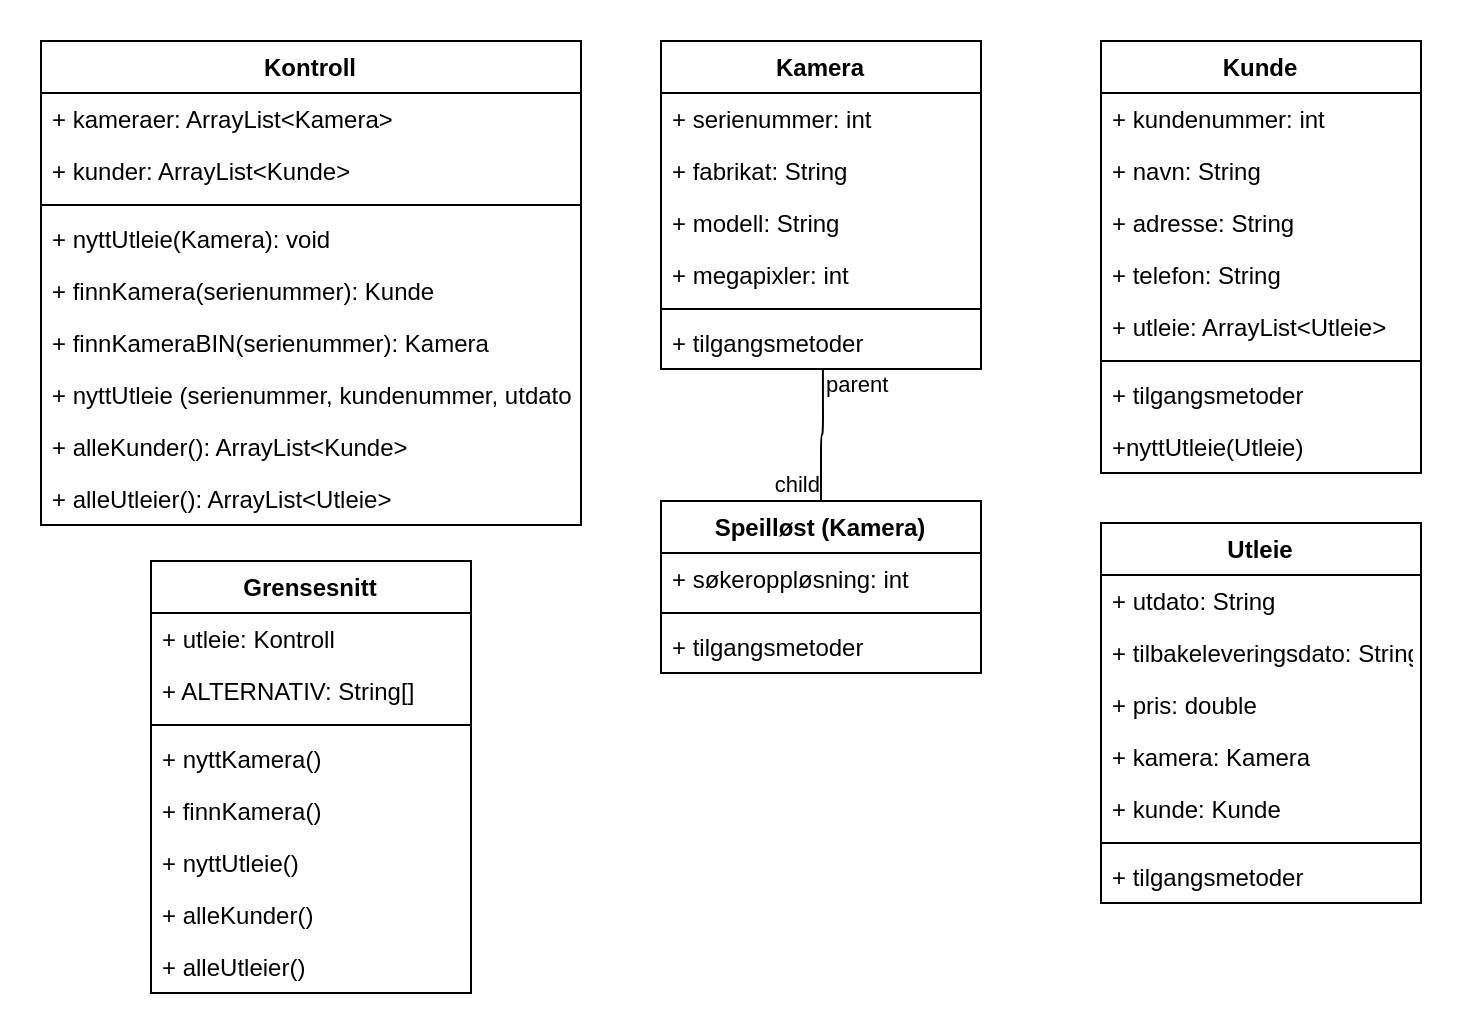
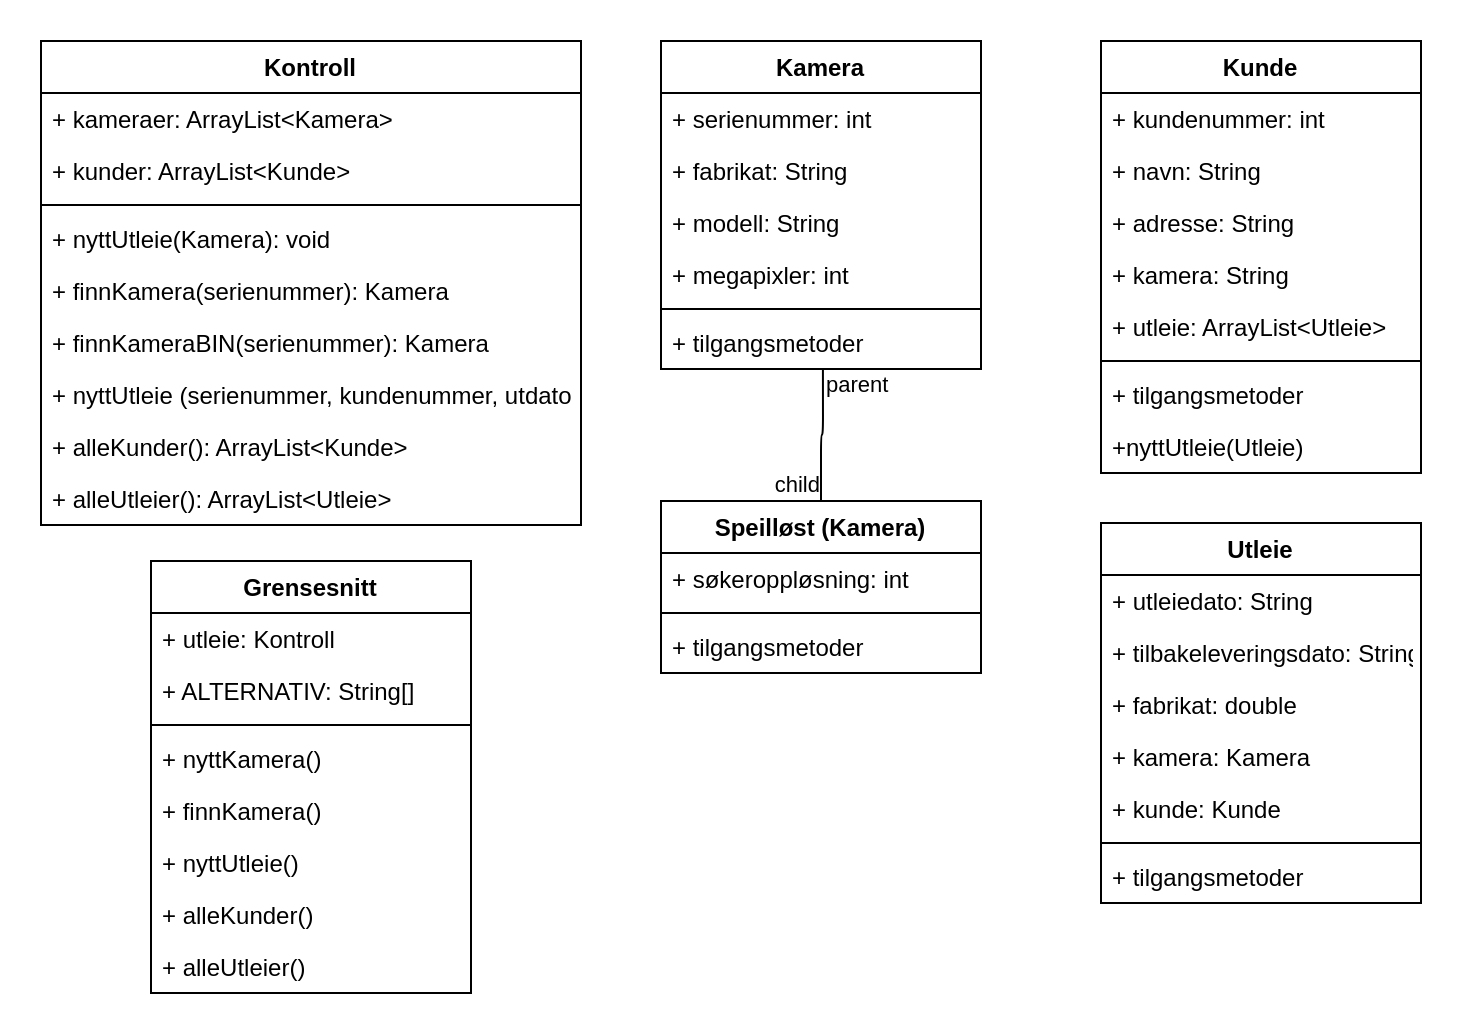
  <mxCell id="0" />
  <mxCell id="1" parent="0" />
  <mxCell id="2" value="Kamera" style="swimlane;fontStyle=1;align=center;verticalAlign=top;childLayout=stackLayout;horizontal=1;startSize=26;horizontalStack=0;resizeParent=1;resizeParentMax=0;resizeLast=0;collapsible=1;marginBottom=0;" vertex="1" parent="1"><mxGeometry x="330" y="20" width="160" height="164" as="geometry" /></mxCell>
  <mxCell id="3" value="+ serienummer: int" style="text;strokeColor=none;fillColor=none;align=left;verticalAlign=top;spacingLeft=4;spacingRight=4;overflow=hidden;rotatable=0;points=[[0,0.5],[1,0.5]];portConstraint=eastwest;" vertex="1" parent="2"><mxGeometry y="26" width="160" height="26" as="geometry" /></mxCell>
  <mxCell id="4" value="+ fabrikat: String" style="text;strokeColor=none;fillColor=none;align=left;verticalAlign=top;spacingLeft=4;spacingRight=4;overflow=hidden;rotatable=0;points=[[0,0.5],[1,0.5]];portConstraint=eastwest;" vertex="1" parent="2"><mxGeometry y="52" width="160" height="26" as="geometry" /></mxCell>
  <mxCell id="5" value="+ modell: String" style="text;strokeColor=none;fillColor=none;align=left;verticalAlign=top;spacingLeft=4;spacingRight=4;overflow=hidden;rotatable=0;points=[[0,0.5],[1,0.5]];portConstraint=eastwest;" vertex="1" parent="2"><mxGeometry y="78" width="160" height="26" as="geometry" /></mxCell>
  <mxCell id="6" value="+ megapixler: int" style="text;strokeColor=none;fillColor=none;align=left;verticalAlign=top;spacingLeft=4;spacingRight=4;overflow=hidden;rotatable=0;points=[[0,0.5],[1,0.5]];portConstraint=eastwest;" vertex="1" parent="2"><mxGeometry y="104" width="160" height="26" as="geometry" /></mxCell>
  <mxCell id="7" value="" style="line;strokeWidth=1;fillColor=none;align=left;verticalAlign=middle;spacingTop=-1;spacingLeft=3;spacingRight=3;rotatable=0;labelPosition=right;points=[];portConstraint=eastwest;" vertex="1" parent="2"><mxGeometry y="130" width="160" height="8" as="geometry" /></mxCell>
  <mxCell id="8" value="+ tilgangsmetoder" style="text;strokeColor=none;fillColor=none;align=left;verticalAlign=top;spacingLeft=4;spacingRight=4;overflow=hidden;rotatable=0;points=[[0,0.5],[1,0.5]];portConstraint=eastwest;" vertex="1" parent="2"><mxGeometry y="138" width="160" height="26" as="geometry" /></mxCell>
  <mxCell id="9" value="Speilløst (Kamera)" style="swimlane;fontStyle=1;align=center;verticalAlign=top;childLayout=stackLayout;horizontal=1;startSize=26;horizontalStack=0;resizeParent=1;resizeParentMax=0;resizeLast=0;collapsible=1;marginBottom=0;" vertex="1" parent="1"><mxGeometry x="330" y="250" width="160" height="86" as="geometry" /></mxCell>
  <mxCell id="10" value="+ søkeroppløsning: int" style="text;strokeColor=none;fillColor=none;align=left;verticalAlign=top;spacingLeft=4;spacingRight=4;overflow=hidden;rotatable=0;points=[[0,0.5],[1,0.5]];portConstraint=eastwest;" vertex="1" parent="9"><mxGeometry y="26" width="160" height="26" as="geometry" /></mxCell>
  <mxCell id="11" value="" style="line;strokeWidth=1;fillColor=none;align=left;verticalAlign=middle;spacingTop=-1;spacingLeft=3;spacingRight=3;rotatable=0;labelPosition=right;points=[];portConstraint=eastwest;" vertex="1" parent="9"><mxGeometry y="52" width="160" height="8" as="geometry" /></mxCell>
  <mxCell id="12" value="+ tilgangsmetoder" style="text;strokeColor=none;fillColor=none;align=left;verticalAlign=top;spacingLeft=4;spacingRight=4;overflow=hidden;rotatable=0;points=[[0,0.5],[1,0.5]];portConstraint=eastwest;" vertex="1" parent="9"><mxGeometry y="60" width="160" height="26" as="geometry" /></mxCell>
  <mxCell id="13" value="" style="endArrow=none;html=1;edgeStyle=orthogonalEdgeStyle;exitX=0.506;exitY=1;exitDx=0;exitDy=0;exitPerimeter=0;entryX=0.5;entryY=0;entryDx=0;entryDy=0;" edge="1" parent="1" source="8" target="9"><mxGeometry relative="1" as="geometry"><mxPoint x="100" y="350" as="sourcePoint" /><mxPoint x="260" y="350" as="targetPoint" /></mxGeometry></mxCell>
  <mxCell id="14" value="parent" style="edgeLabel;resizable=0;html=1;align=left;verticalAlign=bottom;" connectable="0" vertex="1" parent="13"><mxGeometry x="-1" relative="1" as="geometry"><mxPoint y="16" as="offset" /></mxGeometry></mxCell>
  <mxCell id="15" value="child" style="edgeLabel;resizable=0;html=1;align=right;verticalAlign=bottom;" connectable="0" vertex="1" parent="13"><mxGeometry x="1" relative="1" as="geometry" /></mxCell>
  <mxCell id="16" value="Kunde" style="swimlane;fontStyle=1;align=center;verticalAlign=top;childLayout=stackLayout;horizontal=1;startSize=26;horizontalStack=0;resizeParent=1;resizeParentMax=0;resizeLast=0;collapsible=1;marginBottom=0;" vertex="1" parent="1"><mxGeometry x="550" y="20" width="160" height="216" as="geometry" /></mxCell>
  <mxCell id="17" value="+ kundenummer: int" style="text;strokeColor=none;fillColor=none;align=left;verticalAlign=top;spacingLeft=4;spacingRight=4;overflow=hidden;rotatable=0;points=[[0,0.5],[1,0.5]];portConstraint=eastwest;" vertex="1" parent="16"><mxGeometry y="26" width="160" height="26" as="geometry" /></mxCell>
  <mxCell id="18" value="+ navn: String" style="text;strokeColor=none;fillColor=none;align=left;verticalAlign=top;spacingLeft=4;spacingRight=4;overflow=hidden;rotatable=0;points=[[0,0.5],[1,0.5]];portConstraint=eastwest;" vertex="1" parent="16"><mxGeometry y="52" width="160" height="26" as="geometry" /></mxCell>
  <mxCell id="19" value="+ adresse: String" style="text;strokeColor=none;fillColor=none;align=left;verticalAlign=top;spacingLeft=4;spacingRight=4;overflow=hidden;rotatable=0;points=[[0,0.5],[1,0.5]];portConstraint=eastwest;" vertex="1" parent="16"><mxGeometry y="78" width="160" height="26" as="geometry" /></mxCell>
- <mxCell id="20" value="+ telefon: String" style="text;strokeColor=none;fillColor=none;align=left;verticalAlign=top;spacingLeft=4;spacingRight=4;overflow=hidden;rotatable=0;points=[[0,0.5],[1,0.5]];portConstraint=eastwest;" vertex="1" parent="16"><mxGeometry y="104" width="160" height="26" as="geometry" /></mxCell>
+ <mxCell id="20" value="+ kamera: String" style="text;strokeColor=none;fillColor=none;align=left;verticalAlign=top;spacingLeft=4;spacingRight=4;overflow=hidden;rotatable=0;points=[[0,0.5],[1,0.5]];portConstraint=eastwest;" vertex="1" parent="16"><mxGeometry y="104" width="160" height="26" as="geometry" /></mxCell>
  <mxCell id="21" value="+ utleie: ArrayList&lt;Utleie&gt;" style="text;strokeColor=none;fillColor=none;align=left;verticalAlign=top;spacingLeft=4;spacingRight=4;overflow=hidden;rotatable=0;points=[[0,0.5],[1,0.5]];portConstraint=eastwest;" vertex="1" parent="16"><mxGeometry y="130" width="160" height="26" as="geometry" /></mxCell>
  <mxCell id="22" value="" style="line;strokeWidth=1;fillColor=none;align=left;verticalAlign=middle;spacingTop=-1;spacingLeft=3;spacingRight=3;rotatable=0;labelPosition=right;points=[];portConstraint=eastwest;" vertex="1" parent="16"><mxGeometry y="156" width="160" height="8" as="geometry" /></mxCell>
  <mxCell id="23" value="+ tilgangsmetoder" style="text;strokeColor=none;fillColor=none;align=left;verticalAlign=top;spacingLeft=4;spacingRight=4;overflow=hidden;rotatable=0;points=[[0,0.5],[1,0.5]];portConstraint=eastwest;" vertex="1" parent="16"><mxGeometry y="164" width="160" height="26" as="geometry" /></mxCell>
  <mxCell id="24" value="+nyttUtleie(Utleie)" style="text;strokeColor=none;fillColor=none;align=left;verticalAlign=top;spacingLeft=4;spacingRight=4;overflow=hidden;rotatable=0;points=[[0,0.5],[1,0.5]];portConstraint=eastwest;" vertex="1" parent="16"><mxGeometry y="190" width="160" height="26" as="geometry" /></mxCell>
  <mxCell id="25" value="Utleie" style="swimlane;fontStyle=1;align=center;verticalAlign=top;childLayout=stackLayout;horizontal=1;startSize=26;horizontalStack=0;resizeParent=1;resizeParentMax=0;resizeLast=0;collapsible=1;marginBottom=0;" vertex="1" parent="1"><mxGeometry x="550" y="261" width="160" height="190" as="geometry" /></mxCell>
- <mxCell id="26" value="+ utdato: String" style="text;strokeColor=none;fillColor=none;align=left;verticalAlign=top;spacingLeft=4;spacingRight=4;overflow=hidden;rotatable=0;points=[[0,0.5],[1,0.5]];portConstraint=eastwest;" vertex="1" parent="25"><mxGeometry y="26" width="160" height="26" as="geometry" /></mxCell>
+ <mxCell id="26" value="+ utleiedato: String" style="text;strokeColor=none;fillColor=none;align=left;verticalAlign=top;spacingLeft=4;spacingRight=4;overflow=hidden;rotatable=0;points=[[0,0.5],[1,0.5]];portConstraint=eastwest;" vertex="1" parent="25"><mxGeometry y="26" width="160" height="26" as="geometry" /></mxCell>
  <mxCell id="27" value="+ tilbakeleveringsdato: String" style="text;strokeColor=none;fillColor=none;align=left;verticalAlign=top;spacingLeft=4;spacingRight=4;overflow=hidden;rotatable=0;points=[[0,0.5],[1,0.5]];portConstraint=eastwest;" vertex="1" parent="25"><mxGeometry y="52" width="160" height="26" as="geometry" /></mxCell>
- <mxCell id="28" value="+ pris: double" style="text;strokeColor=none;fillColor=none;align=left;verticalAlign=top;spacingLeft=4;spacingRight=4;overflow=hidden;rotatable=0;points=[[0,0.5],[1,0.5]];portConstraint=eastwest;" vertex="1" parent="25"><mxGeometry y="78" width="160" height="26" as="geometry" /></mxCell>
+ <mxCell id="28" value="+ fabrikat: double" style="text;strokeColor=none;fillColor=none;align=left;verticalAlign=top;spacingLeft=4;spacingRight=4;overflow=hidden;rotatable=0;points=[[0,0.5],[1,0.5]];portConstraint=eastwest;" vertex="1" parent="25"><mxGeometry y="78" width="160" height="26" as="geometry" /></mxCell>
  <mxCell id="29" value="+ kamera: Kamera" style="text;strokeColor=none;fillColor=none;align=left;verticalAlign=top;spacingLeft=4;spacingRight=4;overflow=hidden;rotatable=0;points=[[0,0.5],[1,0.5]];portConstraint=eastwest;" vertex="1" parent="25"><mxGeometry y="104" width="160" height="26" as="geometry" /></mxCell>
  <mxCell id="30" value="+ kunde: Kunde" style="text;strokeColor=none;fillColor=none;align=left;verticalAlign=top;spacingLeft=4;spacingRight=4;overflow=hidden;rotatable=0;points=[[0,0.5],[1,0.5]];portConstraint=eastwest;" vertex="1" parent="25"><mxGeometry y="130" width="160" height="26" as="geometry" /></mxCell>
  <mxCell id="31" value="" style="line;strokeWidth=1;fillColor=none;align=left;verticalAlign=middle;spacingTop=-1;spacingLeft=3;spacingRight=3;rotatable=0;labelPosition=right;points=[];portConstraint=eastwest;" vertex="1" parent="25"><mxGeometry y="156" width="160" height="8" as="geometry" /></mxCell>
  <mxCell id="32" value="+ tilgangsmetoder" style="text;strokeColor=none;fillColor=none;align=left;verticalAlign=top;spacingLeft=4;spacingRight=4;overflow=hidden;rotatable=0;points=[[0,0.5],[1,0.5]];portConstraint=eastwest;" vertex="1" parent="25"><mxGeometry y="164" width="160" height="26" as="geometry" /></mxCell>
  <mxCell id="33" value="Kontroll" style="swimlane;fontStyle=1;align=center;verticalAlign=top;childLayout=stackLayout;horizontal=1;startSize=26;horizontalStack=0;resizeParent=1;resizeParentMax=0;resizeLast=0;collapsible=1;marginBottom=0;" vertex="1" parent="1"><mxGeometry x="20" y="20" width="270" height="242" as="geometry" /></mxCell>
  <mxCell id="34" value="+ kameraer: ArrayList&lt;Kamera&gt;" style="text;strokeColor=none;fillColor=none;align=left;verticalAlign=top;spacingLeft=4;spacingRight=4;overflow=hidden;rotatable=0;points=[[0,0.5],[1,0.5]];portConstraint=eastwest;" vertex="1" parent="33"><mxGeometry y="26" width="270" height="26" as="geometry" /></mxCell>
  <mxCell id="35" value="+ kunder: ArrayList&lt;Kunde&gt;" style="text;strokeColor=none;fillColor=none;align=left;verticalAlign=top;spacingLeft=4;spacingRight=4;overflow=hidden;rotatable=0;points=[[0,0.5],[1,0.5]];portConstraint=eastwest;" vertex="1" parent="33"><mxGeometry y="52" width="270" height="26" as="geometry" /></mxCell>
  <mxCell id="36" value="" style="line;strokeWidth=1;fillColor=none;align=left;verticalAlign=middle;spacingTop=-1;spacingLeft=3;spacingRight=3;rotatable=0;labelPosition=right;points=[];portConstraint=eastwest;" vertex="1" parent="33"><mxGeometry y="78" width="270" height="8" as="geometry" /></mxCell>
  <mxCell id="37" value="+ nyttUtleie(Kamera): void" style="text;strokeColor=none;fillColor=none;align=left;verticalAlign=top;spacingLeft=4;spacingRight=4;overflow=hidden;rotatable=0;points=[[0,0.5],[1,0.5]];portConstraint=eastwest;" vertex="1" parent="33"><mxGeometry y="86" width="270" height="26" as="geometry" /></mxCell>
- <mxCell id="38" value="+ finnKamera(serienummer): Kunde" style="text;strokeColor=none;fillColor=none;align=left;verticalAlign=top;spacingLeft=4;spacingRight=4;overflow=hidden;rotatable=0;points=[[0,0.5],[1,0.5]];portConstraint=eastwest;" vertex="1" parent="33"><mxGeometry y="112" width="270" height="26" as="geometry" /></mxCell>
+ <mxCell id="38" value="+ finnKamera(serienummer): Kamera" style="text;strokeColor=none;fillColor=none;align=left;verticalAlign=top;spacingLeft=4;spacingRight=4;overflow=hidden;rotatable=0;points=[[0,0.5],[1,0.5]];portConstraint=eastwest;" vertex="1" parent="33"><mxGeometry y="112" width="270" height="26" as="geometry" /></mxCell>
  <mxCell id="39" value="+ finnKameraBIN(serienummer): Kamera" style="text;strokeColor=none;fillColor=none;align=left;verticalAlign=top;spacingLeft=4;spacingRight=4;overflow=hidden;rotatable=0;points=[[0,0.5],[1,0.5]];portConstraint=eastwest;" vertex="1" parent="33"><mxGeometry y="138" width="270" height="26" as="geometry" /></mxCell>
  <mxCell id="40" value="+ nyttUtleie (serienummer, kundenummer, utdato, inndato)" style="text;strokeColor=none;fillColor=none;align=left;verticalAlign=top;spacingLeft=4;spacingRight=4;overflow=hidden;rotatable=0;points=[[0,0.5],[1,0.5]];portConstraint=eastwest;" vertex="1" parent="33"><mxGeometry y="164" width="270" height="26" as="geometry" /></mxCell>
  <mxCell id="41" value="+ alleKunder(): ArrayList&lt;Kunde&gt;" style="text;strokeColor=none;fillColor=none;align=left;verticalAlign=top;spacingLeft=4;spacingRight=4;overflow=hidden;rotatable=0;points=[[0,0.5],[1,0.5]];portConstraint=eastwest;" vertex="1" parent="33"><mxGeometry y="190" width="270" height="26" as="geometry" /></mxCell>
  <mxCell id="42" value="+ alleUtleier(): ArrayList&lt;Utleie&gt;" style="text;strokeColor=none;fillColor=none;align=left;verticalAlign=top;spacingLeft=4;spacingRight=4;overflow=hidden;rotatable=0;points=[[0,0.5],[1,0.5]];portConstraint=eastwest;" vertex="1" parent="33"><mxGeometry y="216" width="270" height="26" as="geometry" /></mxCell>
  <mxCell id="43" value="Grensesnitt" style="swimlane;fontStyle=1;align=center;verticalAlign=top;childLayout=stackLayout;horizontal=1;startSize=26;horizontalStack=0;resizeParent=1;resizeParentMax=0;resizeLast=0;collapsible=1;marginBottom=0;" vertex="1" parent="1"><mxGeometry x="75" y="280" width="160" height="216" as="geometry" /></mxCell>
  <mxCell id="44" value="+ utleie: Kontroll" style="text;strokeColor=none;fillColor=none;align=left;verticalAlign=top;spacingLeft=4;spacingRight=4;overflow=hidden;rotatable=0;points=[[0,0.5],[1,0.5]];portConstraint=eastwest;" vertex="1" parent="43"><mxGeometry y="26" width="160" height="26" as="geometry" /></mxCell>
  <mxCell id="45" value="+ ALTERNATIV: String[]" style="text;strokeColor=none;fillColor=none;align=left;verticalAlign=top;spacingLeft=4;spacingRight=4;overflow=hidden;rotatable=0;points=[[0,0.5],[1,0.5]];portConstraint=eastwest;" vertex="1" parent="43"><mxGeometry y="52" width="160" height="26" as="geometry" /></mxCell>
  <mxCell id="46" value="" style="line;strokeWidth=1;fillColor=none;align=left;verticalAlign=middle;spacingTop=-1;spacingLeft=3;spacingRight=3;rotatable=0;labelPosition=right;points=[];portConstraint=eastwest;" vertex="1" parent="43"><mxGeometry y="78" width="160" height="8" as="geometry" /></mxCell>
  <mxCell id="47" value="+ nyttKamera()" style="text;strokeColor=none;fillColor=none;align=left;verticalAlign=top;spacingLeft=4;spacingRight=4;overflow=hidden;rotatable=0;points=[[0,0.5],[1,0.5]];portConstraint=eastwest;" vertex="1" parent="43"><mxGeometry y="86" width="160" height="26" as="geometry" /></mxCell>
  <mxCell id="48" value="+ finnKamera()" style="text;strokeColor=none;fillColor=none;align=left;verticalAlign=top;spacingLeft=4;spacingRight=4;overflow=hidden;rotatable=0;points=[[0,0.5],[1,0.5]];portConstraint=eastwest;" vertex="1" parent="43"><mxGeometry y="112" width="160" height="26" as="geometry" /></mxCell>
  <mxCell id="49" value="+ nyttUtleie()" style="text;strokeColor=none;fillColor=none;align=left;verticalAlign=top;spacingLeft=4;spacingRight=4;overflow=hidden;rotatable=0;points=[[0,0.5],[1,0.5]];portConstraint=eastwest;" vertex="1" parent="43"><mxGeometry y="138" width="160" height="26" as="geometry" /></mxCell>
  <mxCell id="50" value="+ alleKunder()" style="text;strokeColor=none;fillColor=none;align=left;verticalAlign=top;spacingLeft=4;spacingRight=4;overflow=hidden;rotatable=0;points=[[0,0.5],[1,0.5]];portConstraint=eastwest;" vertex="1" parent="43"><mxGeometry y="164" width="160" height="26" as="geometry" /></mxCell>
  <mxCell id="51" value="+ alleUtleier()" style="text;strokeColor=none;fillColor=none;align=left;verticalAlign=top;spacingLeft=4;spacingRight=4;overflow=hidden;rotatable=0;points=[[0,0.5],[1,0.5]];portConstraint=eastwest;" vertex="1" parent="43"><mxGeometry y="190" width="160" height="26" as="geometry" /></mxCell>
